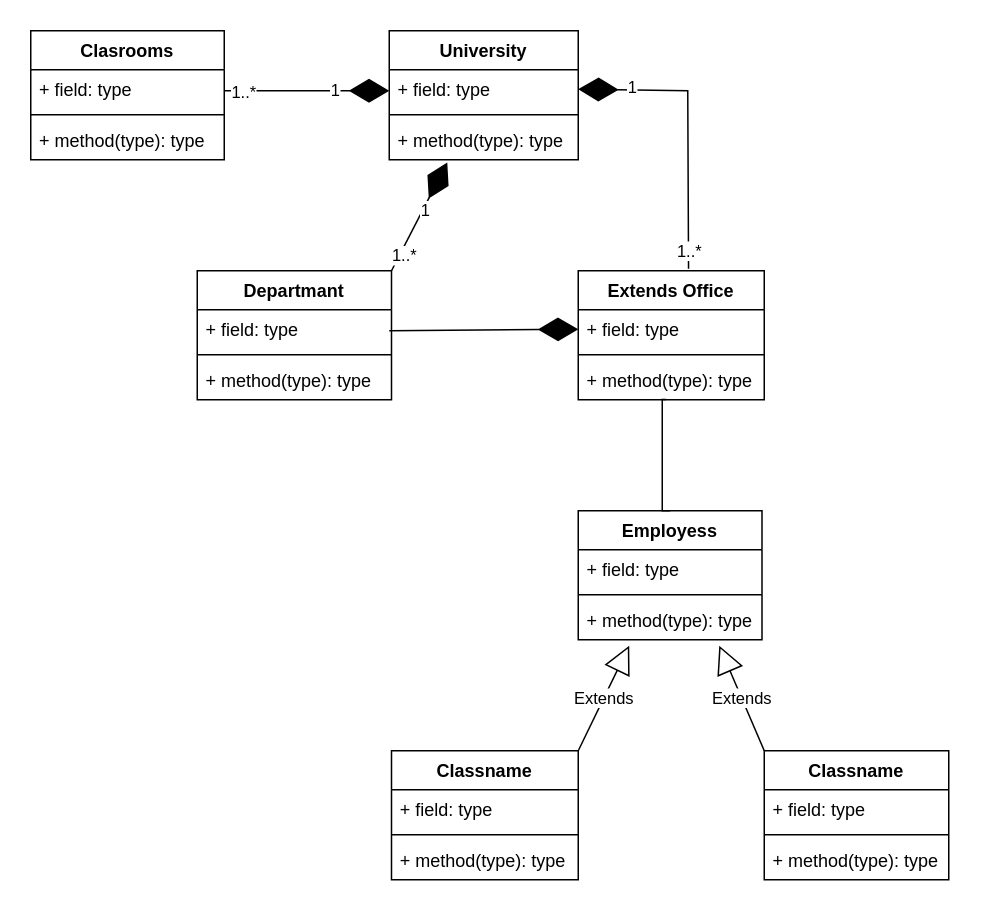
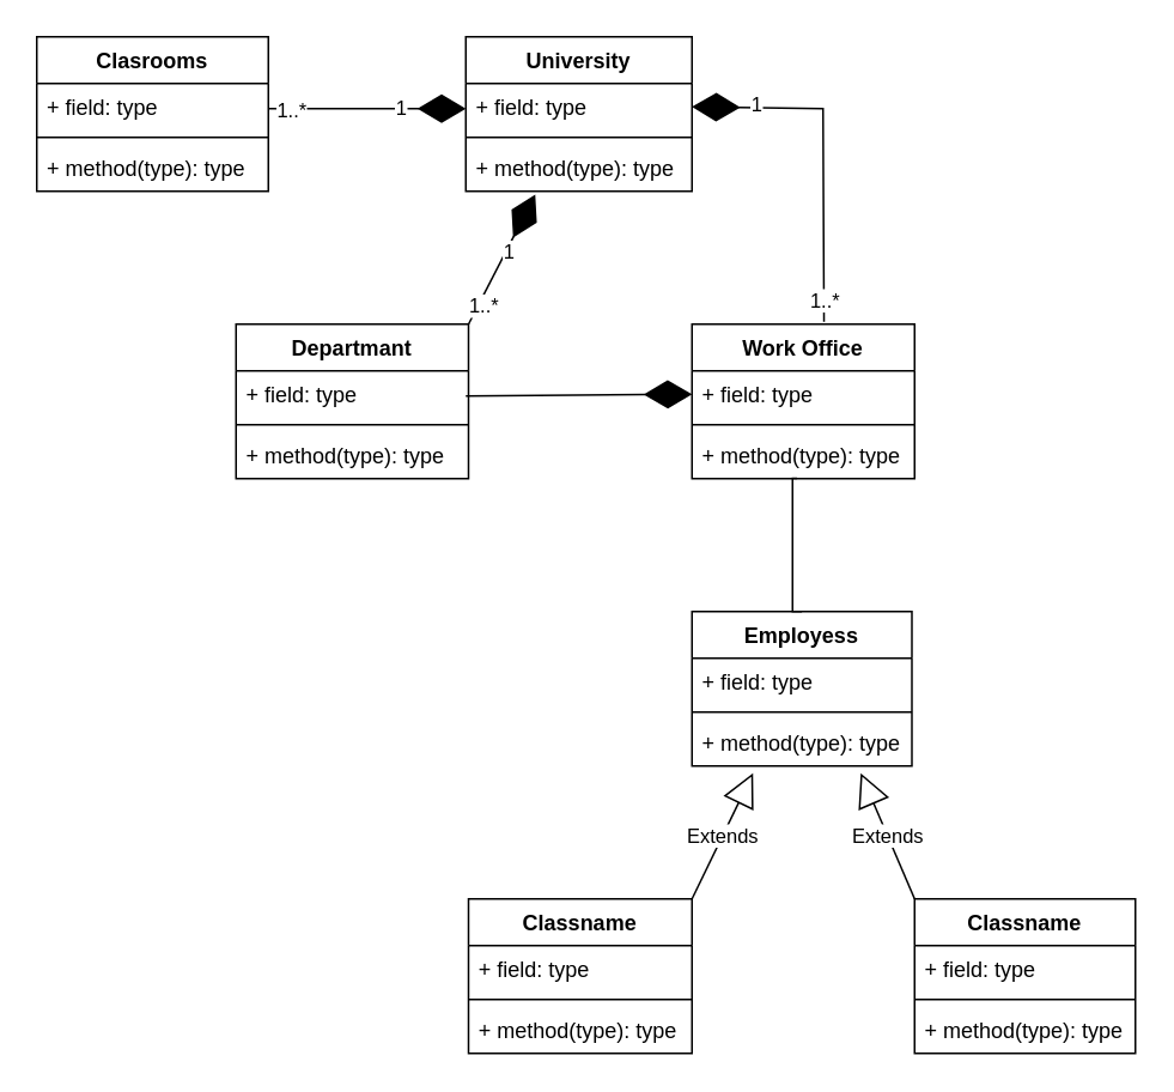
  <mxCell id="0" />
  <mxCell id="1" parent="0" />
  <mxCell id="2" value="University" style="swimlane;fontStyle=1;align=center;verticalAlign=top;childLayout=stackLayout;horizontal=1;startSize=26;horizontalStack=0;resizeParent=1;resizeParentMax=0;resizeLast=0;collapsible=1;marginBottom=0;" vertex="1" parent="1"><mxGeometry x="259" y="20" width="126" height="86" as="geometry" /></mxCell>
  <mxCell id="3" value="+ field: type" style="text;strokeColor=none;fillColor=none;align=left;verticalAlign=top;spacingLeft=4;spacingRight=4;overflow=hidden;rotatable=0;points=[[0,0.5],[1,0.5]];portConstraint=eastwest;" vertex="1" parent="2"><mxGeometry y="26" width="126" height="26" as="geometry" /></mxCell>
  <mxCell id="4" value="" style="line;strokeWidth=1;fillColor=none;align=left;verticalAlign=middle;spacingTop=-1;spacingLeft=3;spacingRight=3;rotatable=0;labelPosition=right;points=[];portConstraint=eastwest;strokeColor=inherit;" vertex="1" parent="2"><mxGeometry y="52" width="126" height="8" as="geometry" /></mxCell>
  <mxCell id="5" value="+ method(type): type" style="text;strokeColor=none;fillColor=none;align=left;verticalAlign=top;spacingLeft=4;spacingRight=4;overflow=hidden;rotatable=0;points=[[0,0.5],[1,0.5]];portConstraint=eastwest;" vertex="1" parent="2"><mxGeometry y="60" width="126" height="26" as="geometry" /></mxCell>
  <mxCell id="6" value="Clasrooms" style="swimlane;fontStyle=1;align=center;verticalAlign=top;childLayout=stackLayout;horizontal=1;startSize=26;horizontalStack=0;resizeParent=1;resizeParentMax=0;resizeLast=0;collapsible=1;marginBottom=0;" vertex="1" parent="1"><mxGeometry x="20" y="20" width="129" height="86" as="geometry" /></mxCell>
  <mxCell id="7" value="+ field: type" style="text;strokeColor=none;fillColor=none;align=left;verticalAlign=top;spacingLeft=4;spacingRight=4;overflow=hidden;rotatable=0;points=[[0,0.5],[1,0.5]];portConstraint=eastwest;" vertex="1" parent="6"><mxGeometry y="26" width="129" height="26" as="geometry" /></mxCell>
  <mxCell id="8" value="" style="line;strokeWidth=1;fillColor=none;align=left;verticalAlign=middle;spacingTop=-1;spacingLeft=3;spacingRight=3;rotatable=0;labelPosition=right;points=[];portConstraint=eastwest;strokeColor=inherit;" vertex="1" parent="6"><mxGeometry y="52" width="129" height="8" as="geometry" /></mxCell>
  <mxCell id="9" value="+ method(type): type" style="text;strokeColor=none;fillColor=none;align=left;verticalAlign=top;spacingLeft=4;spacingRight=4;overflow=hidden;rotatable=0;points=[[0,0.5],[1,0.5]];portConstraint=eastwest;" vertex="1" parent="6"><mxGeometry y="60" width="129" height="26" as="geometry" /></mxCell>
  <mxCell id="10" value="Departmant" style="swimlane;fontStyle=1;align=center;verticalAlign=top;childLayout=stackLayout;horizontal=1;startSize=26;horizontalStack=0;resizeParent=1;resizeParentMax=0;resizeLast=0;collapsible=1;marginBottom=0;" vertex="1" parent="1"><mxGeometry x="131" y="180" width="129.5" height="86" as="geometry" /></mxCell>
  <mxCell id="11" value="+ field: type" style="text;strokeColor=none;fillColor=none;align=left;verticalAlign=top;spacingLeft=4;spacingRight=4;overflow=hidden;rotatable=0;points=[[0,0.5],[1,0.5]];portConstraint=eastwest;" vertex="1" parent="10"><mxGeometry y="26" width="129.5" height="26" as="geometry" /></mxCell>
  <mxCell id="12" value="" style="line;strokeWidth=1;fillColor=none;align=left;verticalAlign=middle;spacingTop=-1;spacingLeft=3;spacingRight=3;rotatable=0;labelPosition=right;points=[];portConstraint=eastwest;strokeColor=inherit;" vertex="1" parent="10"><mxGeometry y="52" width="129.5" height="8" as="geometry" /></mxCell>
  <mxCell id="13" value="+ method(type): type" style="text;strokeColor=none;fillColor=none;align=left;verticalAlign=top;spacingLeft=4;spacingRight=4;overflow=hidden;rotatable=0;points=[[0,0.5],[1,0.5]];portConstraint=eastwest;" vertex="1" parent="10"><mxGeometry y="60" width="129.5" height="26" as="geometry" /></mxCell>
  <mxCell id="14" value="Employess" style="swimlane;fontStyle=1;align=center;verticalAlign=top;childLayout=stackLayout;horizontal=1;startSize=26;horizontalStack=0;resizeParent=1;resizeParentMax=0;resizeLast=0;collapsible=1;marginBottom=0;" vertex="1" parent="1"><mxGeometry x="385" y="340" width="122.5" height="86" as="geometry" /></mxCell>
  <mxCell id="15" value="+ field: type" style="text;strokeColor=none;fillColor=none;align=left;verticalAlign=top;spacingLeft=4;spacingRight=4;overflow=hidden;rotatable=0;points=[[0,0.5],[1,0.5]];portConstraint=eastwest;" vertex="1" parent="14"><mxGeometry y="26" width="122.5" height="26" as="geometry" /></mxCell>
  <mxCell id="16" value="" style="line;strokeWidth=1;fillColor=none;align=left;verticalAlign=middle;spacingTop=-1;spacingLeft=3;spacingRight=3;rotatable=0;labelPosition=right;points=[];portConstraint=eastwest;strokeColor=inherit;" vertex="1" parent="14"><mxGeometry y="52" width="122.5" height="8" as="geometry" /></mxCell>
  <mxCell id="17" value="+ method(type): type" style="text;strokeColor=none;fillColor=none;align=left;verticalAlign=top;spacingLeft=4;spacingRight=4;overflow=hidden;rotatable=0;points=[[0,0.5],[1,0.5]];portConstraint=eastwest;" vertex="1" parent="14"><mxGeometry y="60" width="122.5" height="26" as="geometry" /></mxCell>
  <mxCell id="18" value="" style="edgeStyle=orthogonalEdgeStyle;rounded=0;orthogonalLoop=1;jettySize=auto;html=1;strokeWidth=1;startArrow=none;startFill=0;endArrow=none;endFill=0;targetPerimeterSpacing=-1;exitX=0.472;exitY=0.995;exitDx=0;exitDy=0;exitPerimeter=0;entryX=0.5;entryY=0;entryDx=0;entryDy=0;" edge="1" parent="1" source="22" target="14"><mxGeometry relative="1" as="geometry"><Array as="points"><mxPoint x="441" y="340" /></Array></mxGeometry></mxCell>
- <mxCell id="19" value="Extends Office" style="swimlane;fontStyle=1;align=center;verticalAlign=top;childLayout=stackLayout;horizontal=1;startSize=26;horizontalStack=0;resizeParent=1;resizeParentMax=0;resizeLast=0;collapsible=1;marginBottom=0;" vertex="1" parent="1"><mxGeometry x="385" y="180" width="124" height="86" as="geometry" /></mxCell>
+ <mxCell id="19" value="Work Office" style="swimlane;fontStyle=1;align=center;verticalAlign=top;childLayout=stackLayout;horizontal=1;startSize=26;horizontalStack=0;resizeParent=1;resizeParentMax=0;resizeLast=0;collapsible=1;marginBottom=0;" vertex="1" parent="1"><mxGeometry x="385" y="180" width="124" height="86" as="geometry" /></mxCell>
  <mxCell id="20" value="+ field: type" style="text;strokeColor=none;fillColor=none;align=left;verticalAlign=top;spacingLeft=4;spacingRight=4;overflow=hidden;rotatable=0;points=[[0,0.5],[1,0.5]];portConstraint=eastwest;" vertex="1" parent="19"><mxGeometry y="26" width="124" height="26" as="geometry" /></mxCell>
  <mxCell id="21" value="" style="line;strokeWidth=1;fillColor=none;align=left;verticalAlign=middle;spacingTop=-1;spacingLeft=3;spacingRight=3;rotatable=0;labelPosition=right;points=[];portConstraint=eastwest;strokeColor=inherit;" vertex="1" parent="19"><mxGeometry y="52" width="124" height="8" as="geometry" /></mxCell>
  <mxCell id="22" value="+ method(type): type" style="text;strokeColor=none;fillColor=none;align=left;verticalAlign=top;spacingLeft=4;spacingRight=4;overflow=hidden;rotatable=0;points=[[0,0.5],[1,0.5]];portConstraint=eastwest;" vertex="1" parent="19"><mxGeometry y="60" width="124" height="26" as="geometry" /></mxCell>
  <mxCell id="23" value="Classname" style="swimlane;fontStyle=1;align=center;verticalAlign=top;childLayout=stackLayout;horizontal=1;startSize=26;horizontalStack=0;resizeParent=1;resizeParentMax=0;resizeLast=0;collapsible=1;marginBottom=0;" vertex="1" parent="1"><mxGeometry x="509" y="500" width="123" height="86" as="geometry" /></mxCell>
  <mxCell id="24" value="+ field: type" style="text;strokeColor=none;fillColor=none;align=left;verticalAlign=top;spacingLeft=4;spacingRight=4;overflow=hidden;rotatable=0;points=[[0,0.5],[1,0.5]];portConstraint=eastwest;" vertex="1" parent="23"><mxGeometry y="26" width="123" height="26" as="geometry" /></mxCell>
  <mxCell id="25" value="" style="line;strokeWidth=1;fillColor=none;align=left;verticalAlign=middle;spacingTop=-1;spacingLeft=3;spacingRight=3;rotatable=0;labelPosition=right;points=[];portConstraint=eastwest;strokeColor=inherit;" vertex="1" parent="23"><mxGeometry y="52" width="123" height="8" as="geometry" /></mxCell>
  <mxCell id="26" value="+ method(type): type" style="text;strokeColor=none;fillColor=none;align=left;verticalAlign=top;spacingLeft=4;spacingRight=4;overflow=hidden;rotatable=0;points=[[0,0.5],[1,0.5]];portConstraint=eastwest;" vertex="1" parent="23"><mxGeometry y="60" width="123" height="26" as="geometry" /></mxCell>
  <mxCell id="27" value="Classname" style="swimlane;fontStyle=1;align=center;verticalAlign=top;childLayout=stackLayout;horizontal=1;startSize=26;horizontalStack=0;resizeParent=1;resizeParentMax=0;resizeLast=0;collapsible=1;marginBottom=0;" vertex="1" parent="1"><mxGeometry x="260.5" y="500" width="124.5" height="86" as="geometry" /></mxCell>
  <mxCell id="28" value="+ field: type" style="text;strokeColor=none;fillColor=none;align=left;verticalAlign=top;spacingLeft=4;spacingRight=4;overflow=hidden;rotatable=0;points=[[0,0.5],[1,0.5]];portConstraint=eastwest;" vertex="1" parent="27"><mxGeometry y="26" width="124.5" height="26" as="geometry" /></mxCell>
  <mxCell id="29" value="" style="line;strokeWidth=1;fillColor=none;align=left;verticalAlign=middle;spacingTop=-1;spacingLeft=3;spacingRight=3;rotatable=0;labelPosition=right;points=[];portConstraint=eastwest;strokeColor=inherit;" vertex="1" parent="27"><mxGeometry y="52" width="124.5" height="8" as="geometry" /></mxCell>
  <mxCell id="30" value="+ method(type): type" style="text;strokeColor=none;fillColor=none;align=left;verticalAlign=top;spacingLeft=4;spacingRight=4;overflow=hidden;rotatable=0;points=[[0,0.5],[1,0.5]];portConstraint=eastwest;" vertex="1" parent="27"><mxGeometry y="60" width="124.5" height="26" as="geometry" /></mxCell>
  <mxCell id="31" value="Extends" style="endArrow=block;endSize=16;endFill=0;html=1;rounded=0;exitX=1;exitY=0;exitDx=0;exitDy=0;" edge="1" parent="1" source="27"><mxGeometry width="160" relative="1" as="geometry"><mxPoint x="44.5" y="319" as="sourcePoint" /><mxPoint x="419" y="430" as="targetPoint" /><Array as="points" /></mxGeometry></mxCell>
  <mxCell id="32" value="Extends" style="endArrow=block;endSize=16;endFill=0;html=1;rounded=0;exitX=0;exitY=0;exitDx=0;exitDy=0;" edge="1" parent="1" source="23"><mxGeometry width="160" relative="1" as="geometry"><mxPoint x="44.5" y="319" as="sourcePoint" /><mxPoint x="479" y="430" as="targetPoint" /><Array as="points" /></mxGeometry></mxCell>
  <mxCell id="33" value="" style="endArrow=diamondThin;endFill=1;endSize=24;html=1;rounded=0;strokeWidth=1;targetPerimeterSpacing=-1;" edge="1" parent="1"><mxGeometry width="160" relative="1" as="geometry"><mxPoint x="149" y="60" as="sourcePoint" /><mxPoint x="259" y="60" as="targetPoint" /></mxGeometry></mxCell>
  <mxCell id="34" value="1..*" style="edgeLabel;html=1;align=center;verticalAlign=middle;resizable=0;points=[];" vertex="1" connectable="0" parent="33"><mxGeometry x="-0.782" y="1" relative="1" as="geometry"><mxPoint y="1" as="offset" /></mxGeometry></mxCell>
  <mxCell id="35" value="1" style="edgeLabel;html=1;align=center;verticalAlign=middle;resizable=0;points=[];" vertex="1" connectable="0" parent="33"><mxGeometry x="0.324" y="1" relative="1" as="geometry"><mxPoint as="offset" /></mxGeometry></mxCell>
  <mxCell id="36" value="" style="endArrow=diamondThin;endFill=1;endSize=24;html=1;rounded=0;strokeWidth=1;targetPerimeterSpacing=-1;exitX=1;exitY=0;exitDx=0;exitDy=0;entryX=0.307;entryY=1.071;entryDx=0;entryDy=0;entryPerimeter=0;" edge="1" parent="1" source="10" target="5"><mxGeometry width="160" relative="1" as="geometry"><mxPoint x="259" y="160" as="sourcePoint" /><mxPoint x="419" y="160" as="targetPoint" /></mxGeometry></mxCell>
  <mxCell id="37" value="1..*" style="edgeLabel;html=1;align=center;verticalAlign=middle;resizable=0;points=[];" vertex="1" connectable="0" parent="36"><mxGeometry x="-0.689" y="-2" relative="1" as="geometry"><mxPoint as="offset" /></mxGeometry></mxCell>
  <mxCell id="38" value="1" style="edgeLabel;html=1;align=center;verticalAlign=middle;resizable=0;points=[];" vertex="1" connectable="0" parent="36"><mxGeometry x="0.137" y="-1" relative="1" as="geometry"><mxPoint as="offset" /></mxGeometry></mxCell>
  <mxCell id="39" value="" style="endArrow=diamondThin;endFill=1;endSize=24;html=1;rounded=0;strokeWidth=1;targetPerimeterSpacing=-1;exitX=0.593;exitY=-0.016;exitDx=0;exitDy=0;entryX=1;entryY=0.5;entryDx=0;entryDy=0;exitPerimeter=0;" edge="1" parent="1" source="19" target="3"><mxGeometry width="160" relative="1" as="geometry"><mxPoint x="429" y="70" as="sourcePoint" /><mxPoint x="589" y="70" as="targetPoint" /><Array as="points"><mxPoint x="458" y="60" /></Array></mxGeometry></mxCell>
  <mxCell id="40" value="1" style="edgeLabel;html=1;align=center;verticalAlign=middle;resizable=0;points=[];" vertex="1" connectable="0" parent="39"><mxGeometry x="0.628" y="-2" relative="1" as="geometry"><mxPoint as="offset" /></mxGeometry></mxCell>
  <mxCell id="41" value="1..*" style="edgeLabel;html=1;align=center;verticalAlign=middle;resizable=0;points=[];" vertex="1" connectable="0" parent="39"><mxGeometry x="-0.879" relative="1" as="geometry"><mxPoint as="offset" /></mxGeometry></mxCell>
  <mxCell id="42" value="" style="endArrow=diamondThin;endFill=1;endSize=24;html=1;rounded=0;strokeWidth=1;targetPerimeterSpacing=-1;entryX=0;entryY=0.5;entryDx=0;entryDy=0;" edge="1" parent="1" target="20"><mxGeometry width="160" relative="1" as="geometry"><mxPoint x="259" y="220" as="sourcePoint" /><mxPoint x="379" y="220" as="targetPoint" /></mxGeometry></mxCell>
